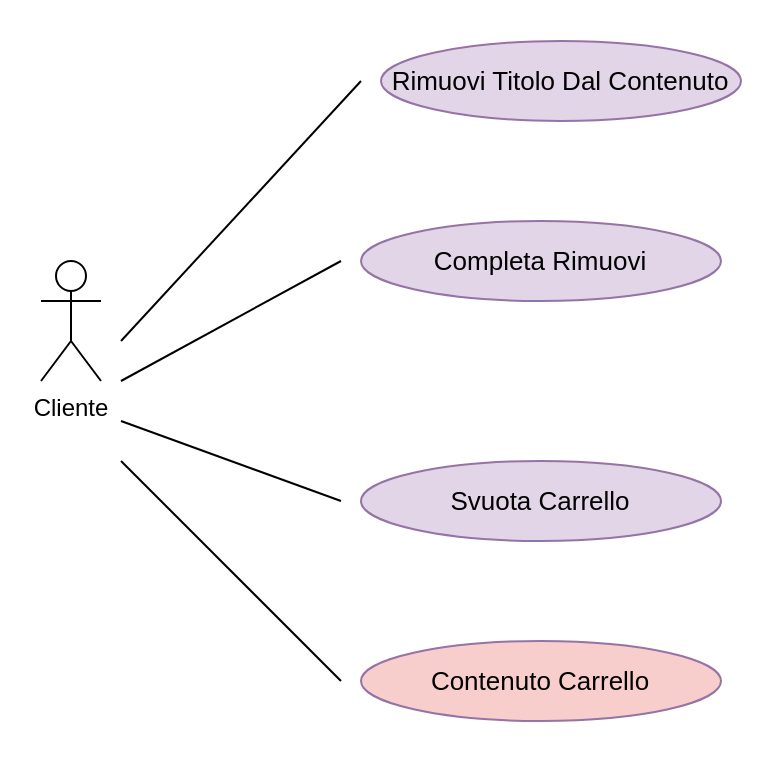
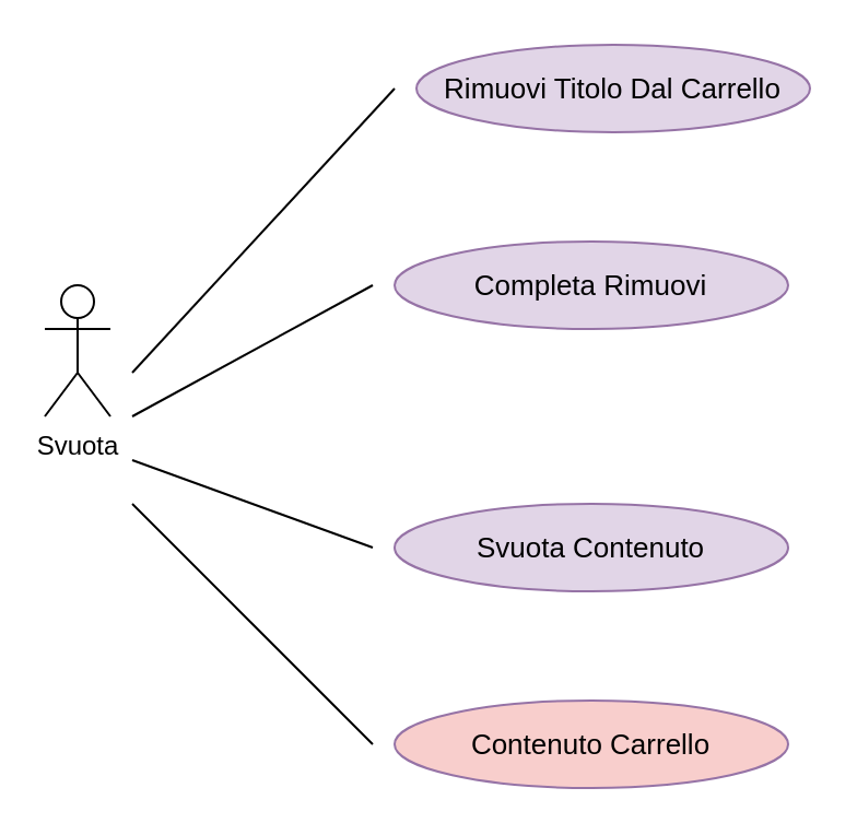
  <mxCell id="0" />
  <mxCell id="1" parent="0" />
- <mxCell id="2" value="Cliente" style="shape=umlActor;verticalLabelPosition=bottom;verticalAlign=top;html=1;outlineConnect=0;" parent="1" vertex="1"><mxGeometry x="20" y="130" width="30" height="60" as="geometry" /></mxCell>
- <mxCell id="3" value="&lt;font style=&quot;font-size: 13px&quot;&gt;Rimuovi Titolo Dal Contenuto&lt;/font&gt;" style="ellipse;whiteSpace=wrap;html=1;fillColor=#e1d5e7;strokeColor=#9673a6;" parent="1" vertex="1"><mxGeometry x="190" y="20" width="180" height="40" as="geometry" /></mxCell>
+ <mxCell id="2" value="Svuota" style="shape=umlActor;verticalLabelPosition=bottom;verticalAlign=top;html=1;outlineConnect=0;" parent="1" vertex="1"><mxGeometry x="20" y="130" width="30" height="60" as="geometry" /></mxCell>
+ <mxCell id="3" value="&lt;font style=&quot;font-size: 13px&quot;&gt;Rimuovi Titolo Dal Carrello&lt;/font&gt;" style="ellipse;whiteSpace=wrap;html=1;fillColor=#e1d5e7;strokeColor=#9673a6;" parent="1" vertex="1"><mxGeometry x="190" y="20" width="180" height="40" as="geometry" /></mxCell>
  <mxCell id="4" value="&lt;font style=&quot;font-size: 13px&quot;&gt;Completa Rimuovi&lt;/font&gt;" style="ellipse;whiteSpace=wrap;html=1;fillColor=#e1d5e7;strokeColor=#9673a6;" parent="1" vertex="1"><mxGeometry x="180" y="110" width="180" height="40" as="geometry" /></mxCell>
- <mxCell id="5" value="&lt;font style=&quot;font-size: 13px&quot;&gt;Svuota Carrello&lt;/font&gt;" style="ellipse;whiteSpace=wrap;html=1;fillColor=#e1d5e7;strokeColor=#9673a6;" parent="1" vertex="1"><mxGeometry x="180" y="230" width="180" height="40" as="geometry" /></mxCell>
+ <mxCell id="5" value="&lt;font style=&quot;font-size: 13px&quot;&gt;Svuota Contenuto&lt;/font&gt;" style="ellipse;whiteSpace=wrap;html=1;fillColor=#e1d5e7;strokeColor=#9673a6;" parent="1" vertex="1"><mxGeometry x="180" y="230" width="180" height="40" as="geometry" /></mxCell>
  <mxCell id="6" value="" style="endArrow=none;html=1;rounded=0;fontSize=13;" parent="1" edge="1"><mxGeometry width="50" height="50" relative="1" as="geometry"><mxPoint x="60" y="210" as="sourcePoint" /><mxPoint x="170" y="250" as="targetPoint" /></mxGeometry></mxCell>
  <mxCell id="7" value="" style="endArrow=none;html=1;rounded=0;fontSize=13;" parent="1" edge="1"><mxGeometry width="50" height="50" relative="1" as="geometry"><mxPoint x="60" y="190" as="sourcePoint" /><mxPoint x="170" y="130" as="targetPoint" /></mxGeometry></mxCell>
  <mxCell id="8" value="" style="endArrow=none;html=1;rounded=0;fontSize=13;" parent="1" edge="1"><mxGeometry width="50" height="50" relative="1" as="geometry"><mxPoint x="60" y="170" as="sourcePoint" /><mxPoint x="180" y="40" as="targetPoint" /></mxGeometry></mxCell>
  <mxCell id="9" value="&lt;font style=&quot;font-size: 13px&quot;&gt;Contenuto Carrello&lt;/font&gt;" style="ellipse;whiteSpace=wrap;html=1;fillColor=#f8cecc;strokeColor=#9673a6;" vertex="1" parent="1"><mxGeometry x="180" y="320" width="180" height="40" as="geometry" /></mxCell>
  <mxCell id="10" value="" style="endArrow=none;html=1;rounded=0;fontSize=13;" edge="1" parent="1"><mxGeometry width="50" height="50" relative="1" as="geometry"><mxPoint x="60" y="230" as="sourcePoint" /><mxPoint x="170" y="340" as="targetPoint" /></mxGeometry></mxCell>
